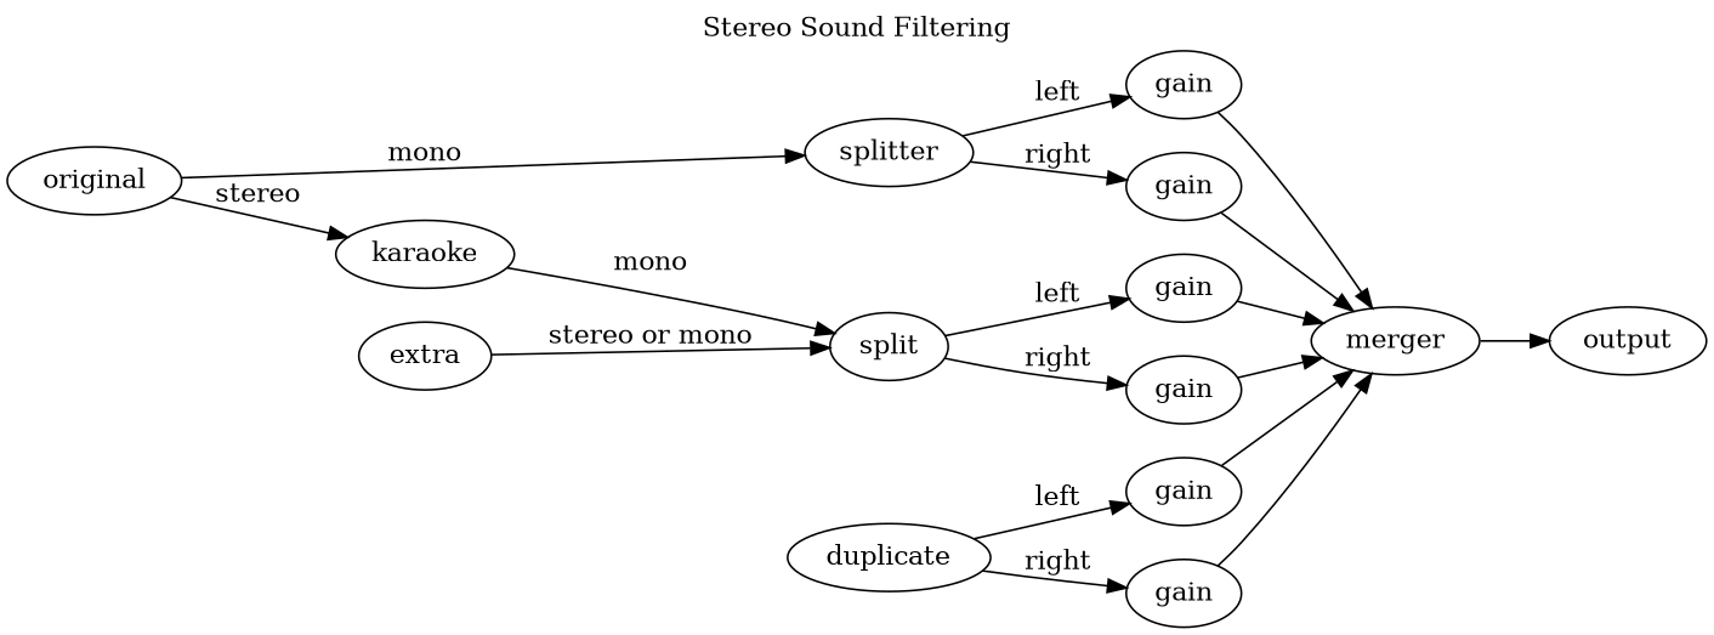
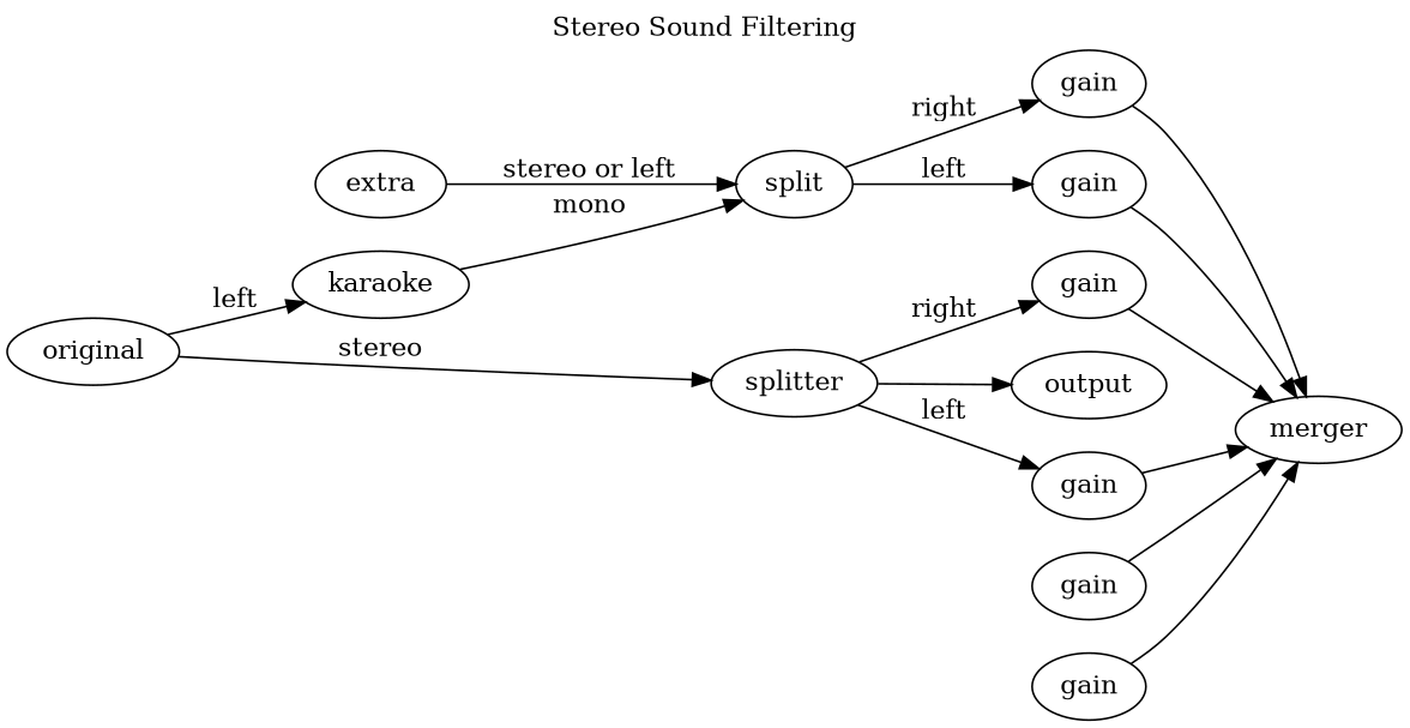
  digraph {
    label="Stereo Sound Filtering"
    labelloc=t
    rankdir=LR
    original
    karaoke
    splitter
    n4 [label=split]
    n5 [label=gain]
    n6 [label=gain]
    n7 [label=gain]
-   duplicate
    n9 [label=gain]
    merger
    output
    n12 [label=gain]
    n13 [label=gain]
    extra
-   original -> karaoke [label=stereo]
-   original -> splitter [label=mono]
+   original -> karaoke [label=left]
+   original -> splitter [label=stereo]
    karaoke -> n4 [label=mono]
    splitter -> n5 [label=left]
    splitter -> n6 [label=right]
    n4 -> n12 [label=left]
    n4 -> n13 [label=right]
    n5 -> merger
    n6 -> merger
    n7 -> merger
-   duplicate -> n7 [label=left]
-   duplicate -> n9 [label=right]
    n9 -> merger
-   merger -> output
+   splitter -> output
    n12 -> merger
    n13 -> merger
-   extra -> n4 [label="stereo or mono"]
+   extra -> n4 [label="stereo or left"]
  }
